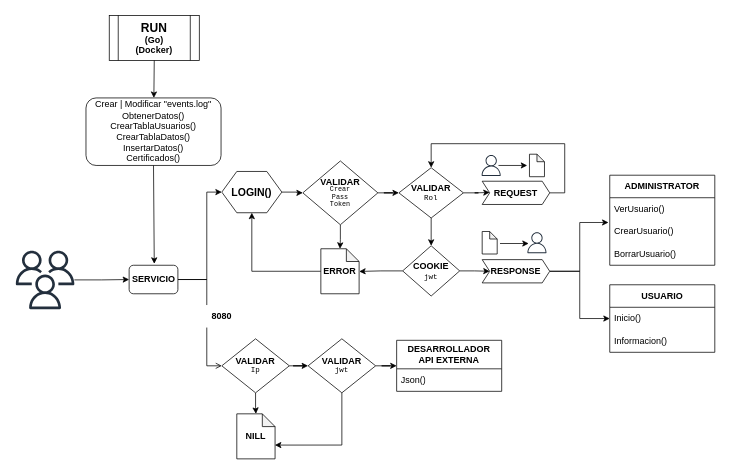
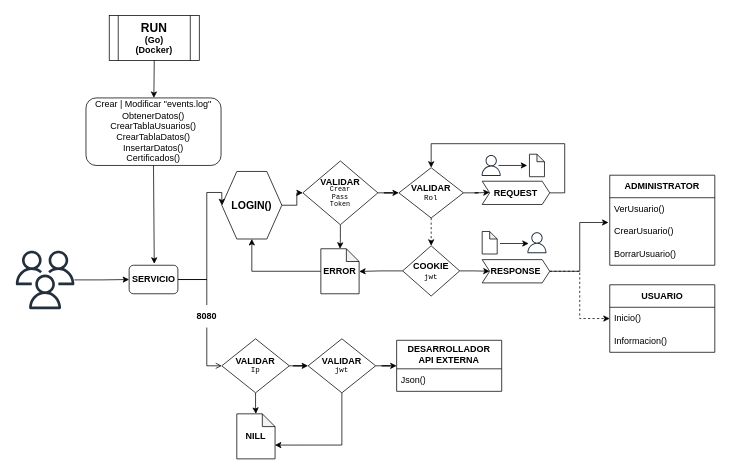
  <mxCell id="0" />
  <mxCell id="1" parent="0" />
  <mxCell id="2" value="&lt;b&gt;&lt;font style=&quot;font-size: 16px;&quot;&gt;RUN&lt;/font&gt;&lt;br&gt;(Go)&lt;br&gt;(Docker)&lt;br&gt;&lt;/b&gt;" style="shape=process;whiteSpace=wrap;html=1;backgroundOutline=1;" vertex="1" parent="1"><mxGeometry x="145" y="20" width="120" height="60" as="geometry" /></mxCell>
  <mxCell id="3" value="Crear | Modificar &quot;events.log&quot;&lt;br style=&quot;border-color: var(--border-color); padding: 0px; margin: 0px;&quot;&gt;&lt;span style=&quot;&quot;&gt;ObtenerDatos()&lt;/span&gt;&lt;br style=&quot;border-color: var(--border-color); padding: 0px; margin: 0px;&quot;&gt;&lt;span style=&quot;&quot;&gt;CrearTablaUsuarios()&lt;/span&gt;&lt;br style=&quot;border-color: var(--border-color); padding: 0px; margin: 0px;&quot;&gt;&lt;span style=&quot;&quot;&gt;CrearTablaDatos()&lt;/span&gt;&lt;br style=&quot;border-color: var(--border-color); padding: 0px; margin: 0px;&quot;&gt;&lt;span style=&quot;&quot;&gt;InsertarDatos()&lt;/span&gt;&lt;br style=&quot;border-color: var(--border-color); padding: 0px; margin: 0px;&quot;&gt;&lt;span style=&quot;&quot;&gt;Certificados()&lt;/span&gt;" style="rounded=1;whiteSpace=wrap;html=1;" vertex="1" parent="1"><mxGeometry x="114" y="130" width="180" height="90" as="geometry" /></mxCell>
  <mxCell id="4" value="" style="endArrow=classic;html=1;rounded=0;exitX=0.5;exitY=1;exitDx=0;exitDy=0;" edge="1" parent="1" source="2" target="3"><mxGeometry width="50" height="50" relative="1" as="geometry"><mxPoint x="205" y="181" as="sourcePoint" /><mxPoint x="255" y="131" as="targetPoint" /></mxGeometry></mxCell>
  <mxCell id="5" value="" style="edgeStyle=orthogonalEdgeStyle;rounded=0;orthogonalLoop=1;jettySize=auto;html=1;" edge="1" parent="1" source="6" target="12"><mxGeometry relative="1" as="geometry" /></mxCell>
- <mxCell id="6" value="&lt;b&gt;&lt;font style=&quot;font-size: 14px;&quot;&gt;LOGIN()&lt;/font&gt;&lt;/b&gt;" style="shape=hexagon;perimeter=hexagonPerimeter2;whiteSpace=wrap;html=1;fixedSize=1;" vertex="1" parent="1"><mxGeometry x="295" y="228" width="80" height="55" as="geometry" /></mxCell>
+ <mxCell id="6" value="&lt;b&gt;&lt;font style=&quot;font-size: 14px;&quot;&gt;LOGIN()&lt;/font&gt;&lt;/b&gt;" style="shape=hexagon;perimeter=hexagonPerimeter2;whiteSpace=wrap;html=1;fixedSize=1;" vertex="1" parent="1"><mxGeometry x="295" y="228" width="80" height="90" as="geometry" /></mxCell>
  <mxCell id="7" value="" style="endArrow=classic;html=1;rounded=0;exitX=0.5;exitY=1;exitDx=0;exitDy=0;" edge="1" parent="1" source="3"><mxGeometry width="50" height="50" relative="1" as="geometry"><mxPoint x="365" y="31" as="sourcePoint" /><mxPoint x="205" y="351" as="targetPoint" /></mxGeometry></mxCell>
  <mxCell id="8" value="" style="edgeStyle=orthogonalEdgeStyle;rounded=0;orthogonalLoop=1;jettySize=auto;html=1;entryX=0;entryY=0.5;entryDx=0;entryDy=0;" edge="1" parent="1" source="9" target="41"><mxGeometry relative="1" as="geometry" /></mxCell>
  <mxCell id="9" value="" style="sketch=0;outlineConnect=0;fontColor=#232F3E;gradientColor=none;fillColor=#232F3D;strokeColor=none;dashed=0;verticalLabelPosition=bottom;verticalAlign=top;align=center;html=1;fontSize=12;fontStyle=0;aspect=fixed;pointerEvents=1;shape=mxgraph.aws4.users;" vertex="1" parent="1"><mxGeometry x="20" y="333.5" width="79" height="78" as="geometry" /></mxCell>
  <mxCell id="10" value="" style="edgeStyle=orthogonalEdgeStyle;rounded=0;orthogonalLoop=1;jettySize=auto;html=1;" edge="1" parent="1" source="12" target="14"><mxGeometry relative="1" as="geometry" /></mxCell>
  <mxCell id="11" value="" style="edgeStyle=orthogonalEdgeStyle;rounded=0;orthogonalLoop=1;jettySize=auto;html=1;" edge="1" parent="1" source="12" target="17"><mxGeometry relative="1" as="geometry" /></mxCell>
  <mxCell id="12" value="&lt;p style=&quot;line-height: 70%;&quot;&gt;&lt;b&gt;VALIDAR&lt;br&gt;&lt;/b&gt;&lt;font face=&quot;Courier New&quot;&gt;&lt;font style=&quot;font-size: 9px;&quot;&gt;&lt;span style=&quot;background-color: initial;&quot;&gt;Crear&lt;br&gt;&lt;/span&gt;&lt;/font&gt;&lt;font style=&quot;font-size: 9px;&quot;&gt;&lt;span style=&quot;background-color: initial;&quot;&gt;Pass&lt;br&gt;&lt;/span&gt;&lt;/font&gt;&lt;font style=&quot;font-size: 9px;&quot;&gt;&lt;span style=&quot;background-color: initial;&quot;&gt;Token&lt;/span&gt;&lt;/font&gt;&lt;/font&gt;&lt;/p&gt;" style="rhombus;whiteSpace=wrap;html=1;" vertex="1" parent="1"><mxGeometry x="403" y="214" width="100" height="85" as="geometry" /></mxCell>
  <mxCell id="13" style="edgeStyle=orthogonalEdgeStyle;rounded=0;orthogonalLoop=1;jettySize=auto;html=1;exitX=0;exitY=0.5;exitDx=0;exitDy=0;exitPerimeter=0;entryX=0.5;entryY=1;entryDx=0;entryDy=0;" edge="1" parent="1" source="14" target="6"><mxGeometry relative="1" as="geometry"><mxPoint x="355" y="301" as="targetPoint" /></mxGeometry></mxCell>
  <mxCell id="14" value="&lt;b&gt;ERROR&lt;/b&gt;" style="shape=note;whiteSpace=wrap;html=1;backgroundOutline=1;darkOpacity=0.05;size=17;" vertex="1" parent="1"><mxGeometry x="427" y="331" width="51" height="60" as="geometry" /></mxCell>
  <mxCell id="15" value="" style="edgeStyle=orthogonalEdgeStyle;rounded=0;orthogonalLoop=1;jettySize=auto;html=1;" edge="1" parent="1" source="17"><mxGeometry relative="1" as="geometry"><mxPoint x="652" y="256" as="targetPoint" /></mxGeometry></mxCell>
  <mxCell id="16" style="edgeStyle=orthogonalEdgeStyle;rounded=0;orthogonalLoop=1;jettySize=auto;html=1;exitX=0;exitY=0.5;exitDx=0;exitDy=0;entryX=1.002;entryY=0.504;entryDx=0;entryDy=0;entryPerimeter=0;" edge="1" parent="1" source="24" target="14"><mxGeometry relative="1" as="geometry" /></mxCell>
  <mxCell id="17" value="&lt;p style=&quot;line-height: 92%;&quot;&gt;&lt;b&gt;VALIDAR&lt;br&gt;&lt;/b&gt;&lt;font size=&quot;1&quot; face=&quot;Courier New&quot;&gt;Rol&lt;/font&gt;&lt;/p&gt;" style="rhombus;whiteSpace=wrap;html=1;" vertex="1" parent="1"><mxGeometry x="531" y="223" width="86" height="67" as="geometry" /></mxCell>
  <mxCell id="18" style="edgeStyle=orthogonalEdgeStyle;rounded=0;orthogonalLoop=1;jettySize=auto;html=1;exitX=1;exitY=0.5;exitDx=0;exitDy=0;entryX=0.5;entryY=0;entryDx=0;entryDy=0;" edge="1" parent="1" source="19" target="17"><mxGeometry relative="1" as="geometry"><mxPoint x="687" y="241.5" as="sourcePoint" /><Array as="points"><mxPoint x="752" y="257" /><mxPoint x="752" y="191" /><mxPoint x="574" y="191" /></Array></mxGeometry></mxCell>
  <mxCell id="19" value="&lt;b&gt;REQUEST&lt;/b&gt;" style="shape=step;perimeter=stepPerimeter;whiteSpace=wrap;html=1;fixedSize=1;size=10;" vertex="1" parent="1"><mxGeometry x="642" y="241" width="90" height="31" as="geometry" /></mxCell>
  <mxCell id="20" value="" style="edgeStyle=orthogonalEdgeStyle;rounded=0;orthogonalLoop=1;jettySize=auto;html=1;shadow=0;strokeColor=#000000;" edge="1" parent="1"><mxGeometry relative="1" as="geometry"><mxPoint x="663.727" y="220" as="sourcePoint" /><mxPoint x="702" y="220" as="targetPoint" /></mxGeometry></mxCell>
  <mxCell id="21" value="" style="sketch=0;outlineConnect=0;fontColor=#232F3E;gradientColor=none;fillColor=#232F3D;strokeColor=#000000;verticalLabelPosition=bottom;verticalAlign=top;align=center;html=1;fontSize=12;fontStyle=0;aspect=fixed;pointerEvents=1;shape=mxgraph.aws4.user;shadow=0;" vertex="1" parent="1"><mxGeometry x="640" y="206" width="28" height="28" as="geometry" /></mxCell>
- <mxCell id="22" value="" style="edgeStyle=orthogonalEdgeStyle;rounded=0;orthogonalLoop=1;jettySize=auto;html=1;exitX=0.5;exitY=1;exitDx=0;exitDy=0;entryX=0.5;entryY=0;entryDx=0;entryDy=0;" edge="1" parent="1" source="17" target="24"><mxGeometry relative="1" as="geometry"><mxPoint x="574" y="290" as="sourcePoint" /><mxPoint x="467" y="361" as="targetPoint" /></mxGeometry></mxCell>
+ <mxCell id="22" value="" style="edgeStyle=orthogonalEdgeStyle;rounded=0;orthogonalLoop=1;jettySize=auto;html=1;exitX=0.5;exitY=1;exitDx=0;exitDy=0;entryX=0.5;entryY=0;entryDx=0;entryDy=0;dashed=1;" edge="1" parent="1" source="17" target="24"><mxGeometry relative="1" as="geometry"><mxPoint x="574" y="290" as="sourcePoint" /><mxPoint x="467" y="361" as="targetPoint" /></mxGeometry></mxCell>
  <mxCell id="23" value="" style="edgeStyle=orthogonalEdgeStyle;rounded=0;orthogonalLoop=1;jettySize=auto;html=1;" edge="1" parent="1" source="24" target="27"><mxGeometry relative="1" as="geometry" /></mxCell>
  <mxCell id="24" value="&lt;b&gt;COOKIE&lt;/b&gt;&lt;br&gt;&lt;font style=&quot;font-size: 10px;&quot; face=&quot;Courier New&quot;&gt;jwt&lt;/font&gt;" style="rhombus;whiteSpace=wrap;html=1;" vertex="1" parent="1"><mxGeometry x="536" y="327" width="76" height="67" as="geometry" /></mxCell>
  <mxCell id="25" style="edgeStyle=orthogonalEdgeStyle;rounded=0;orthogonalLoop=1;jettySize=auto;html=1;exitX=1;exitY=0.5;exitDx=0;exitDy=0;entryX=-0.012;entryY=0.1;entryDx=0;entryDy=0;entryPerimeter=0;" edge="1" parent="1" source="27" target="34"><mxGeometry relative="1" as="geometry" /></mxCell>
- <mxCell id="26" style="edgeStyle=orthogonalEdgeStyle;rounded=0;orthogonalLoop=1;jettySize=auto;html=1;exitX=1;exitY=0.5;exitDx=0;exitDy=0;entryX=0;entryY=0.5;entryDx=0;entryDy=0;" edge="1" parent="1" source="27" target="37"><mxGeometry relative="1" as="geometry" /></mxCell>
+ <mxCell id="26" style="edgeStyle=orthogonalEdgeStyle;rounded=0;orthogonalLoop=1;jettySize=auto;html=1;exitX=1;exitY=0.5;exitDx=0;exitDy=0;entryX=0;entryY=0.5;entryDx=0;entryDy=0;dashed=1;" edge="1" parent="1" source="27" target="37"><mxGeometry relative="1" as="geometry" /></mxCell>
  <mxCell id="27" value="&lt;b&gt;RESPONSE&lt;/b&gt;" style="shape=step;perimeter=stepPerimeter;whiteSpace=wrap;html=1;fixedSize=1;size=10;" vertex="1" parent="1"><mxGeometry x="642" y="345.5" width="90" height="31" as="geometry" /></mxCell>
  <mxCell id="28" value="" style="shape=note;whiteSpace=wrap;html=1;backgroundOutline=1;darkOpacity=0.05;size=10;shadow=0;strokeColor=#000000;" vertex="1" parent="1"><mxGeometry x="705" y="205" width="20" height="30" as="geometry" /></mxCell>
  <mxCell id="29" value="" style="edgeStyle=orthogonalEdgeStyle;rounded=0;orthogonalLoop=1;jettySize=auto;html=1;shadow=0;strokeColor=#000000;" edge="1" parent="1"><mxGeometry relative="1" as="geometry"><mxPoint x="665.727" y="324" as="sourcePoint" /><mxPoint x="704" y="324" as="targetPoint" /></mxGeometry></mxCell>
  <mxCell id="30" value="" style="sketch=0;outlineConnect=0;fontColor=#232F3E;gradientColor=none;fillColor=#232F3D;strokeColor=#000000;verticalLabelPosition=bottom;verticalAlign=top;align=center;html=1;fontSize=12;fontStyle=0;aspect=fixed;pointerEvents=1;shape=mxgraph.aws4.user;shadow=0;" vertex="1" parent="1"><mxGeometry x="701" y="309" width="28" height="28" as="geometry" /></mxCell>
  <mxCell id="31" value="" style="shape=note;whiteSpace=wrap;html=1;backgroundOutline=1;darkOpacity=0.05;size=10;shadow=0;strokeColor=#000000;" vertex="1" parent="1"><mxGeometry x="642" y="308" width="20" height="30" as="geometry" /></mxCell>
  <mxCell id="32" value="&lt;b&gt;ADMINISTRATOR&lt;/b&gt;" style="swimlane;fontStyle=0;childLayout=stackLayout;horizontal=1;startSize=30;horizontalStack=0;resizeParent=1;resizeParentMax=0;resizeLast=0;collapsible=1;marginBottom=0;whiteSpace=wrap;html=1;" vertex="1" parent="1"><mxGeometry x="812" y="233" width="140" height="120" as="geometry" /></mxCell>
  <mxCell id="33" value="VerUsuario()" style="text;strokeColor=none;fillColor=none;align=left;verticalAlign=middle;spacingLeft=4;spacingRight=4;overflow=hidden;points=[[0,0.5],[1,0.5]];portConstraint=eastwest;rotatable=0;whiteSpace=wrap;html=1;" vertex="1" parent="32"><mxGeometry y="30" width="140" height="30" as="geometry" /></mxCell>
  <mxCell id="34" value="CrearUsuario()" style="text;strokeColor=none;fillColor=none;align=left;verticalAlign=middle;spacingLeft=4;spacingRight=4;overflow=hidden;points=[[0,0.5],[1,0.5]];portConstraint=eastwest;rotatable=0;whiteSpace=wrap;html=1;" vertex="1" parent="32"><mxGeometry y="60" width="140" height="30" as="geometry" /></mxCell>
  <mxCell id="35" value="BorrarUsuario()" style="text;strokeColor=none;fillColor=none;align=left;verticalAlign=middle;spacingLeft=4;spacingRight=4;overflow=hidden;points=[[0,0.5],[1,0.5]];portConstraint=eastwest;rotatable=0;whiteSpace=wrap;html=1;" vertex="1" parent="32"><mxGeometry y="90" width="140" height="30" as="geometry" /></mxCell>
  <mxCell id="36" value="&lt;b&gt;USUARIO&lt;/b&gt;" style="swimlane;fontStyle=0;childLayout=stackLayout;horizontal=1;startSize=30;horizontalStack=0;resizeParent=1;resizeParentMax=0;resizeLast=0;collapsible=1;marginBottom=0;whiteSpace=wrap;html=1;" vertex="1" parent="1"><mxGeometry x="812" y="379" width="140" height="90" as="geometry" /></mxCell>
  <mxCell id="37" value="Inicio()" style="text;strokeColor=none;fillColor=none;align=left;verticalAlign=middle;spacingLeft=4;spacingRight=4;overflow=hidden;points=[[0,0.5],[1,0.5]];portConstraint=eastwest;rotatable=0;whiteSpace=wrap;html=1;" vertex="1" parent="36"><mxGeometry y="30" width="140" height="30" as="geometry" /></mxCell>
  <mxCell id="38" value="Informacion()" style="text;strokeColor=none;fillColor=none;align=left;verticalAlign=middle;spacingLeft=4;spacingRight=4;overflow=hidden;points=[[0,0.5],[1,0.5]];portConstraint=eastwest;rotatable=0;whiteSpace=wrap;html=1;" vertex="1" parent="36"><mxGeometry y="60" width="140" height="30" as="geometry" /></mxCell>
  <mxCell id="39" style="edgeStyle=orthogonalEdgeStyle;rounded=0;orthogonalLoop=1;jettySize=auto;html=1;entryX=0;entryY=0.5;entryDx=0;entryDy=0;" edge="1" parent="1" source="41" target="6"><mxGeometry relative="1" as="geometry"><Array as="points"><mxPoint x="275" y="372" /><mxPoint x="275" y="256" /></Array></mxGeometry></mxCell>
  <mxCell id="40" style="edgeStyle=orthogonalEdgeStyle;rounded=0;orthogonalLoop=1;jettySize=auto;html=1;exitX=1;exitY=0.5;exitDx=0;exitDy=0;entryX=0;entryY=0.5;entryDx=0;entryDy=0;endArrow=open;" edge="1" parent="1" source="41" target="44"><mxGeometry relative="1" as="geometry"><Array as="points"><mxPoint x="275" y="372" /><mxPoint x="275" y="487" /><mxPoint x="295" y="487" /></Array></mxGeometry></mxCell>
  <mxCell id="41" value="&lt;b&gt;SERVICIO&lt;/b&gt;" style="rounded=1;whiteSpace=wrap;html=1;" vertex="1" parent="1"><mxGeometry x="171.5" y="353" width="65" height="38" as="geometry" /></mxCell>
  <mxCell id="42" value="" style="edgeStyle=orthogonalEdgeStyle;rounded=0;orthogonalLoop=1;jettySize=auto;html=1;" edge="1" parent="1" source="44" target="48"><mxGeometry relative="1" as="geometry" /></mxCell>
  <mxCell id="43" value="" style="edgeStyle=orthogonalEdgeStyle;rounded=0;orthogonalLoop=1;jettySize=auto;html=1;" edge="1" parent="1" source="44" target="51"><mxGeometry relative="1" as="geometry" /></mxCell>
  <mxCell id="44" value="&lt;p style=&quot;line-height: 70%;&quot;&gt;&lt;b&gt;VALIDAR&lt;/b&gt;&lt;font face=&quot;Courier New&quot;&gt;&lt;font style=&quot;font-size: 9px;&quot;&gt;&lt;span style=&quot;background-color: initial;&quot;&gt;&lt;br&gt;&lt;/span&gt;&lt;/font&gt;&lt;font size=&quot;1&quot;&gt;Ip&lt;/font&gt;&lt;/font&gt;&lt;/p&gt;" style="rhombus;whiteSpace=wrap;html=1;" vertex="1" parent="1"><mxGeometry x="295" y="451" width="90" height="72" as="geometry" /></mxCell>
  <mxCell id="45" value="&lt;b&gt;DESARROLLADOR&lt;br&gt;API EXTERNA&lt;br&gt;&lt;/b&gt;" style="swimlane;fontStyle=0;childLayout=stackLayout;horizontal=1;startSize=38;horizontalStack=0;resizeParent=1;resizeParentMax=0;resizeLast=0;collapsible=1;marginBottom=0;whiteSpace=wrap;html=1;" vertex="1" parent="1"><mxGeometry x="528" y="453" width="140" height="68" as="geometry" /></mxCell>
  <mxCell id="46" value="Json()" style="text;strokeColor=none;fillColor=none;align=left;verticalAlign=middle;spacingLeft=4;spacingRight=4;overflow=hidden;points=[[0,0.5],[1,0.5]];portConstraint=eastwest;rotatable=0;whiteSpace=wrap;html=1;" vertex="1" parent="45"><mxGeometry y="38" width="140" height="30" as="geometry" /></mxCell>
- <mxCell id="47" value="&lt;b&gt;8080&lt;/b&gt;" style="text;html=1;align=center;verticalAlign=middle;whiteSpace=wrap;rounded=0;fillColor=default;" vertex="1" parent="1"><mxGeometry x="265" y="406" width="60" height="30" as="geometry" /></mxCell>
+ <mxCell id="47" value="&lt;b&gt;8080&lt;/b&gt;" style="text;html=1;align=center;verticalAlign=middle;whiteSpace=wrap;rounded=0;fillColor=default;" vertex="1" parent="1"><mxGeometry x="245" y="406" width="60" height="30" as="geometry" /></mxCell>
  <mxCell id="48" value="&lt;b&gt;NILL&lt;/b&gt;" style="shape=note;whiteSpace=wrap;html=1;backgroundOutline=1;darkOpacity=0.05;size=17;" vertex="1" parent="1"><mxGeometry x="315" y="551" width="51" height="60" as="geometry" /></mxCell>
  <mxCell id="49" style="edgeStyle=orthogonalEdgeStyle;rounded=0;orthogonalLoop=1;jettySize=auto;html=1;entryX=0.995;entryY=0.694;entryDx=0;entryDy=0;entryPerimeter=0;exitX=0.5;exitY=1;exitDx=0;exitDy=0;" edge="1" parent="1" source="51" target="48"><mxGeometry relative="1" as="geometry"><Array as="points"><mxPoint x="455" y="523" /><mxPoint x="455" y="593" /></Array></mxGeometry></mxCell>
  <mxCell id="50" style="edgeStyle=orthogonalEdgeStyle;rounded=0;orthogonalLoop=1;jettySize=auto;html=1;entryX=0;entryY=0.5;entryDx=0;entryDy=0;" edge="1" parent="1" source="51" target="45"><mxGeometry relative="1" as="geometry" /></mxCell>
  <mxCell id="51" value="&lt;p style=&quot;line-height: 70%;&quot;&gt;&lt;b&gt;VALIDAR&lt;/b&gt;&lt;font face=&quot;Courier New&quot;&gt;&lt;font style=&quot;font-size: 9px;&quot;&gt;&lt;span style=&quot;background-color: initial;&quot;&gt;&lt;br&gt;&lt;/span&gt;&lt;/font&gt;&lt;font size=&quot;1&quot;&gt;jwt&lt;/font&gt;&lt;/font&gt;&lt;/p&gt;" style="rhombus;whiteSpace=wrap;html=1;" vertex="1" parent="1"><mxGeometry x="410" y="451" width="90" height="72" as="geometry" /></mxCell>
